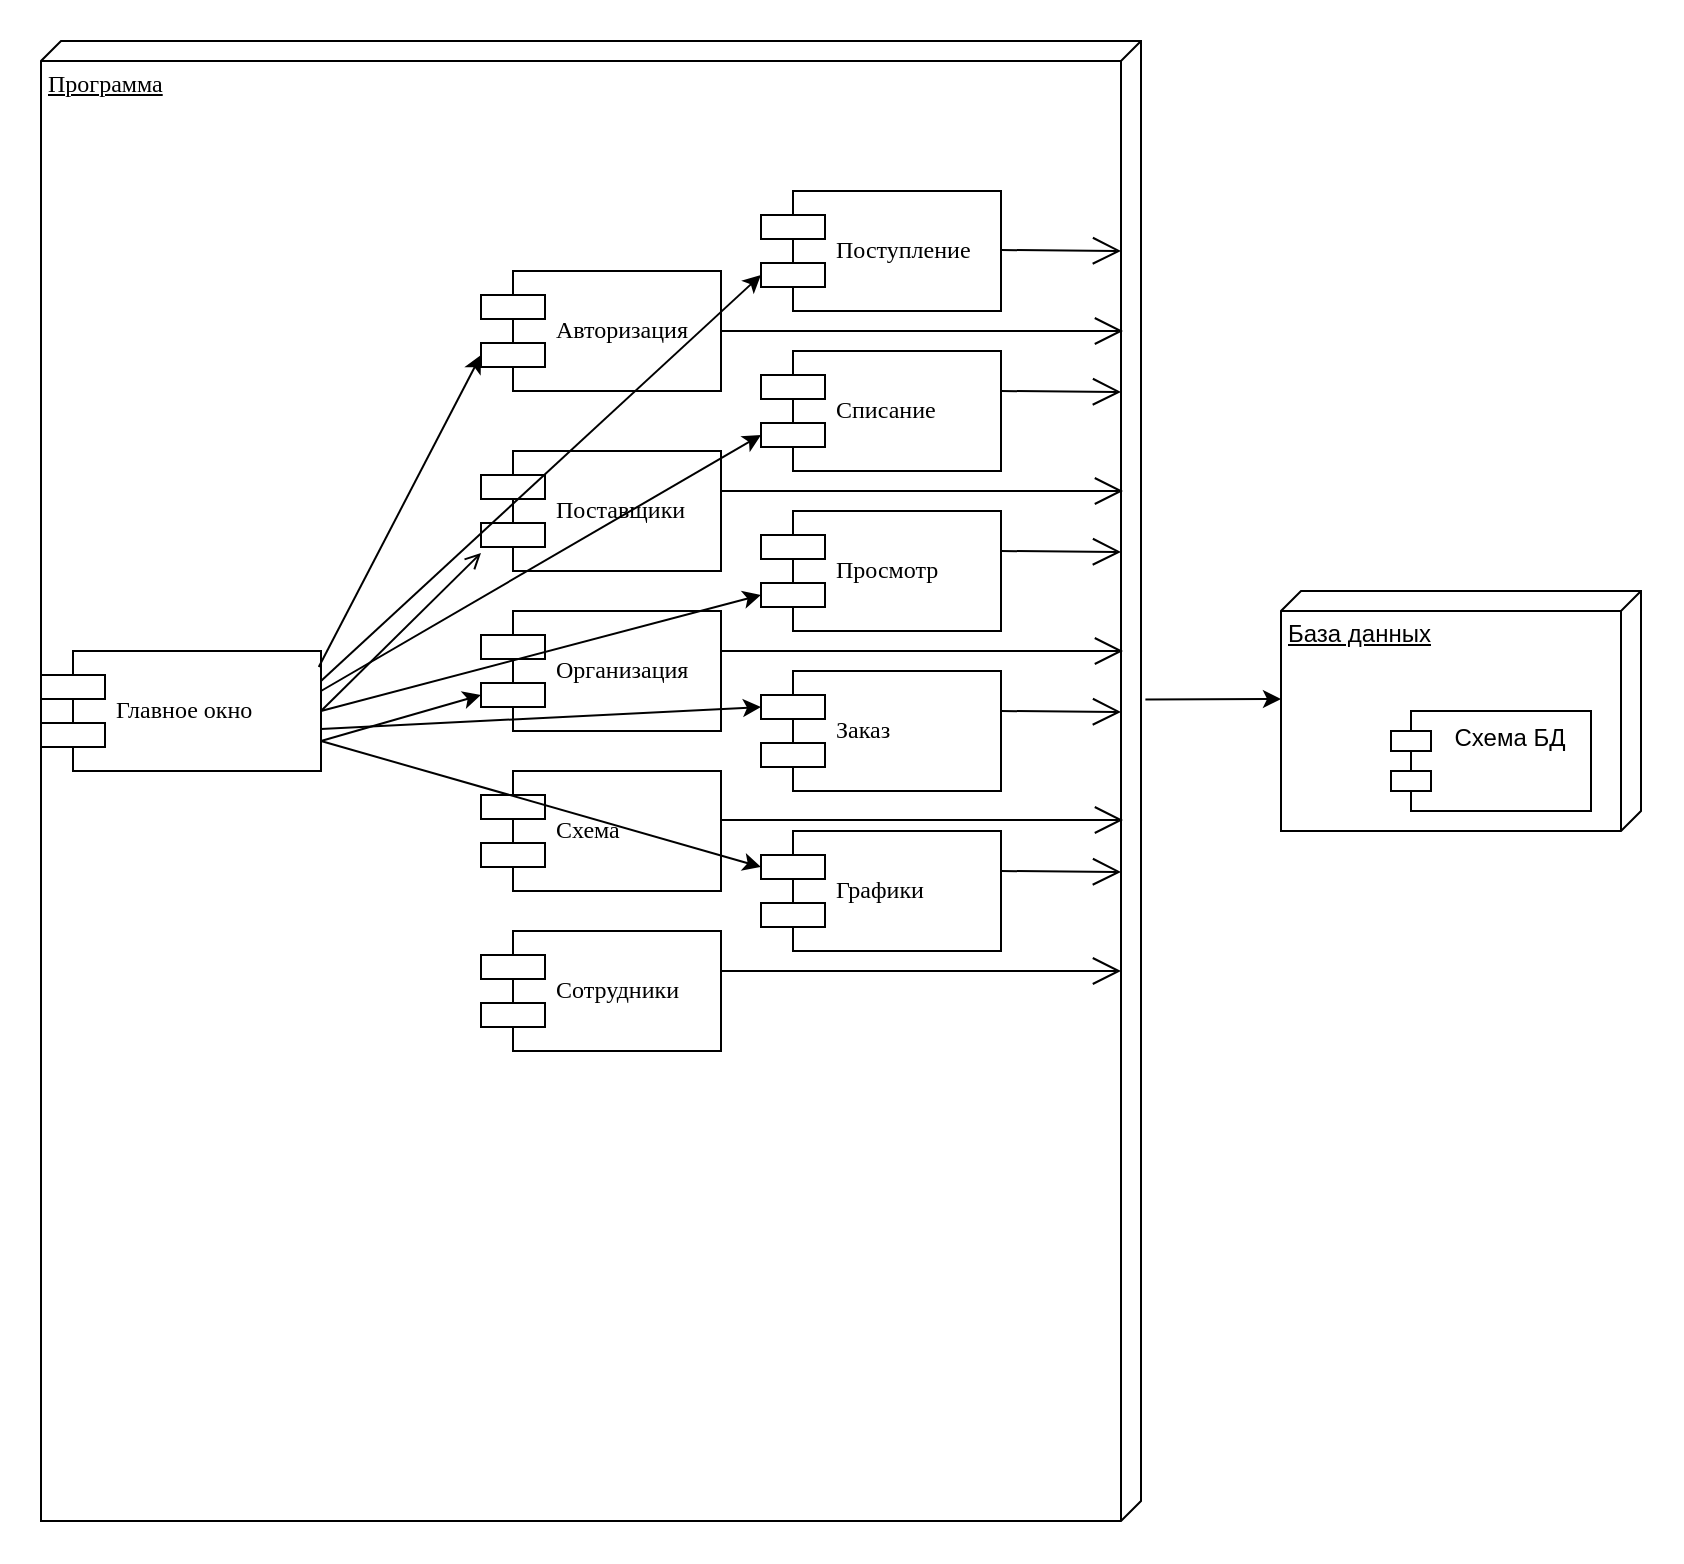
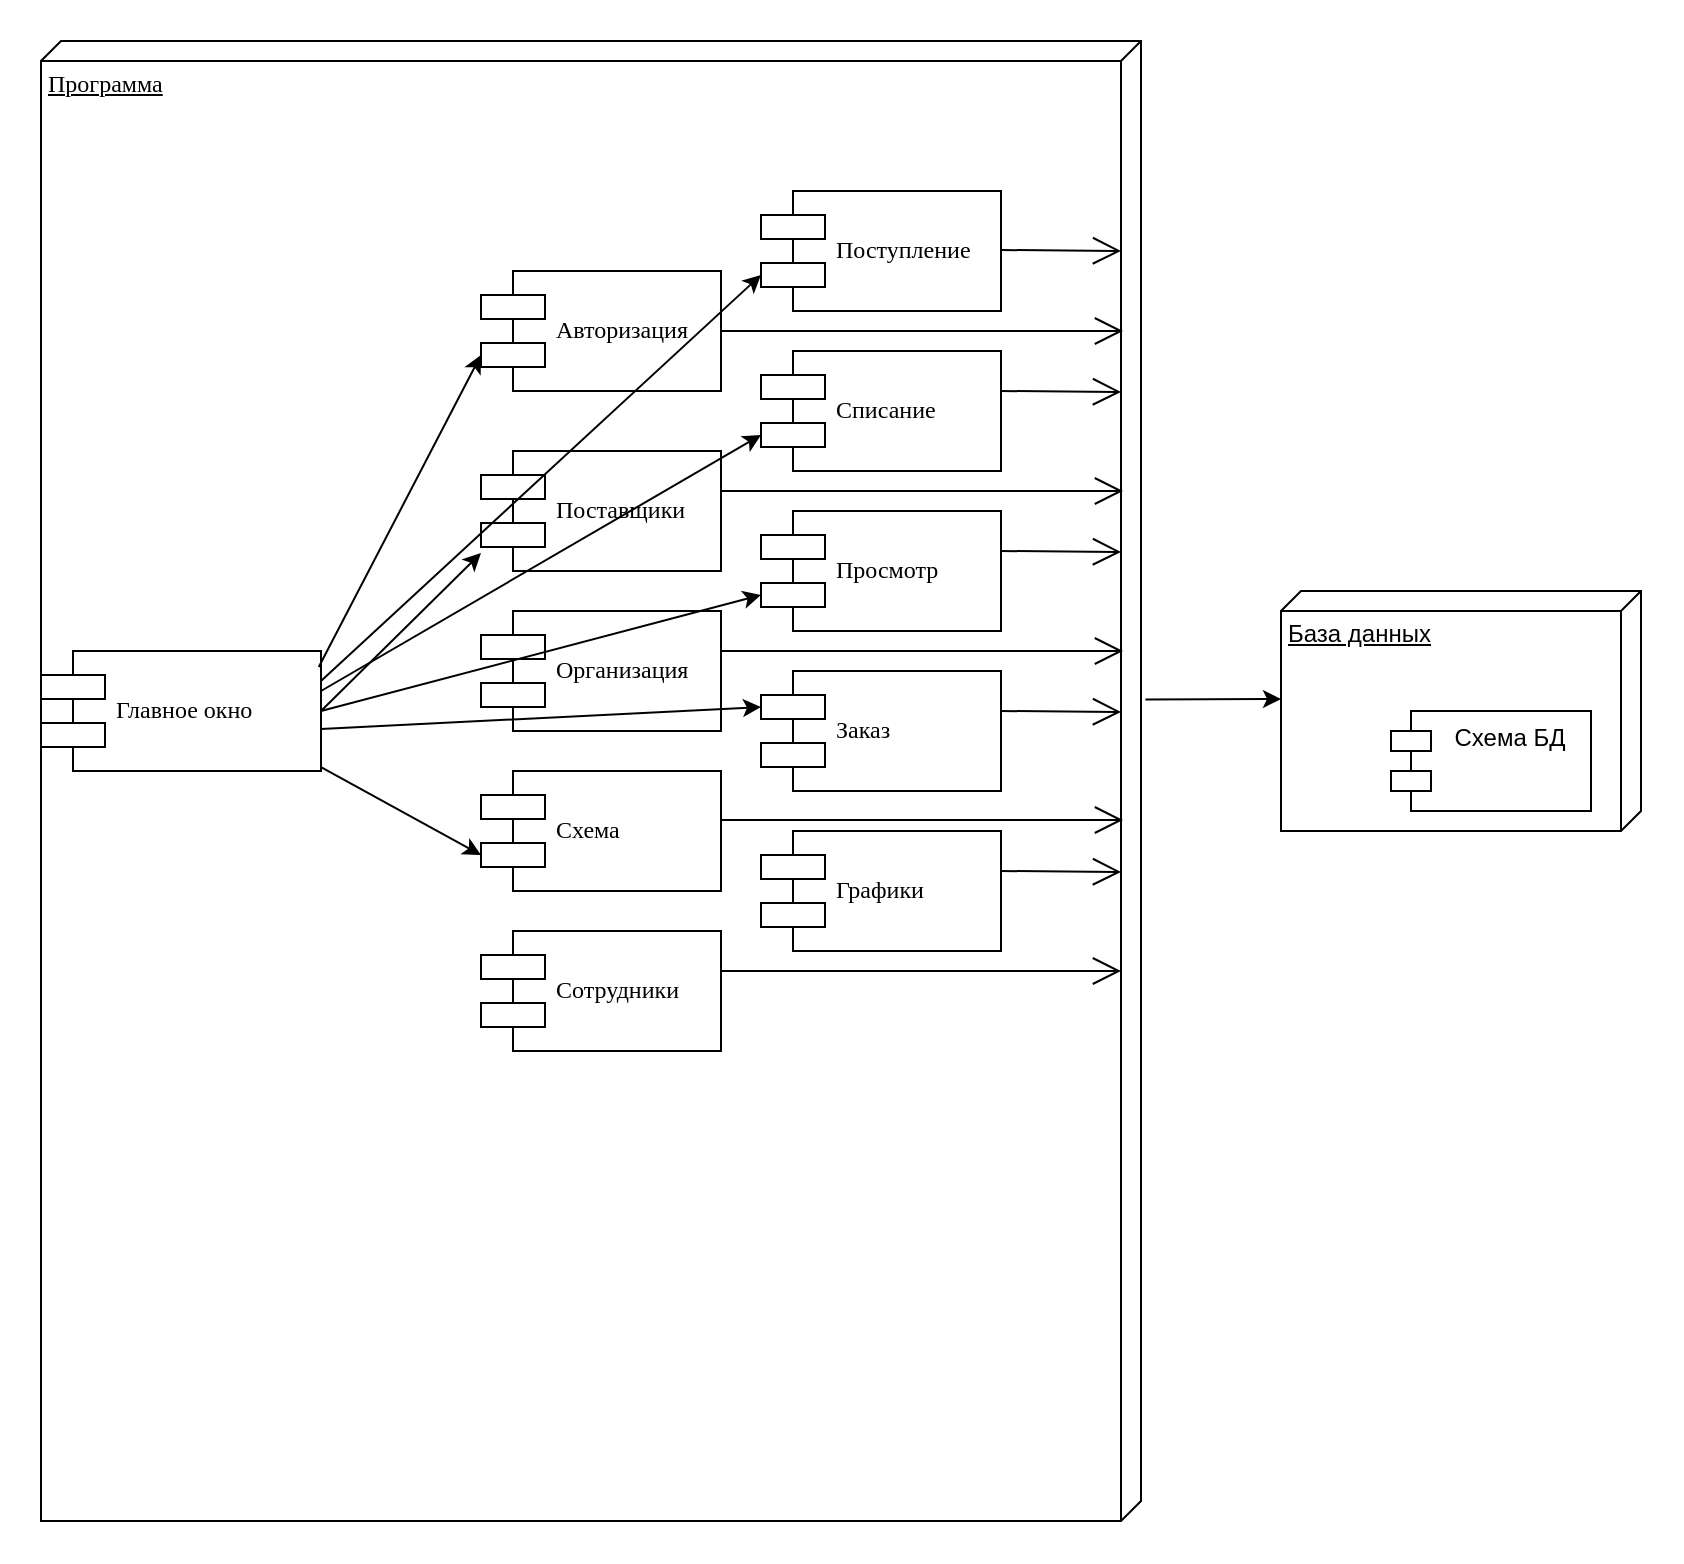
  <mxCell id="0" />
  <mxCell id="1" parent="0" />
  <mxCell id="2" value="Программа" style="verticalAlign=top;align=left;spacingTop=8;spacingLeft=2;spacingRight=12;shape=cube;size=10;direction=south;fontStyle=4;html=1;rounded=0;shadow=0;comic=0;labelBackgroundColor=none;strokeWidth=1;fontFamily=Verdana;fontSize=12" parent="1" vertex="1"><mxGeometry x="20" y="20" width="550" height="740" as="geometry" /></mxCell>
  <mxCell id="3" value="Главное окно" style="shape=component;align=left;spacingLeft=36;rounded=0;shadow=0;comic=0;labelBackgroundColor=none;strokeWidth=1;fontFamily=Verdana;fontSize=12;html=1;" parent="1" vertex="1"><mxGeometry x="20" y="325" width="140" height="60" as="geometry" /></mxCell>
  <mxCell id="4" value="Схема" style="shape=component;align=left;spacingLeft=36;rounded=0;shadow=0;comic=0;labelBackgroundColor=none;strokeWidth=1;fontFamily=Verdana;fontSize=12;html=1;" vertex="1" parent="1"><mxGeometry x="240" y="385" width="120" height="60" as="geometry" /></mxCell>
  <mxCell id="5" value="Организация" style="shape=component;align=left;spacingLeft=36;rounded=0;shadow=0;comic=0;labelBackgroundColor=none;strokeWidth=1;fontFamily=Verdana;fontSize=12;html=1;" vertex="1" parent="1"><mxGeometry x="240" y="305" width="120" height="60" as="geometry" /></mxCell>
  <mxCell id="6" value="Поставщики" style="shape=component;align=left;spacingLeft=36;rounded=0;shadow=0;comic=0;labelBackgroundColor=none;strokeWidth=1;fontFamily=Verdana;fontSize=12;html=1;" vertex="1" parent="1"><mxGeometry x="240" y="225" width="120" height="60" as="geometry" /></mxCell>
  <mxCell id="7" value="Авторизация" style="shape=component;align=left;spacingLeft=36;rounded=0;shadow=0;comic=0;labelBackgroundColor=none;strokeWidth=1;fontFamily=Verdana;fontSize=12;html=1;" vertex="1" parent="1"><mxGeometry x="240" y="135" width="120" height="60" as="geometry" /></mxCell>
  <mxCell id="8" value="Поступление" style="shape=component;align=left;spacingLeft=36;rounded=0;shadow=0;comic=0;labelBackgroundColor=none;strokeWidth=1;fontFamily=Verdana;fontSize=12;html=1;" vertex="1" parent="1"><mxGeometry x="380" y="95" width="120" height="60" as="geometry" /></mxCell>
  <mxCell id="9" value="Заказ" style="shape=component;align=left;spacingLeft=36;rounded=0;shadow=0;comic=0;labelBackgroundColor=none;strokeWidth=1;fontFamily=Verdana;fontSize=12;html=1;" vertex="1" parent="1"><mxGeometry x="380" y="335" width="120" height="60" as="geometry" /></mxCell>
  <mxCell id="10" value="Просмотр" style="shape=component;align=left;spacingLeft=36;rounded=0;shadow=0;comic=0;labelBackgroundColor=none;strokeWidth=1;fontFamily=Verdana;fontSize=12;html=1;" vertex="1" parent="1"><mxGeometry x="380" y="255" width="120" height="60" as="geometry" /></mxCell>
  <mxCell id="11" value="Списание" style="shape=component;align=left;spacingLeft=36;rounded=0;shadow=0;comic=0;labelBackgroundColor=none;strokeWidth=1;fontFamily=Verdana;fontSize=12;html=1;" vertex="1" parent="1"><mxGeometry x="380" y="175" width="120" height="60" as="geometry" /></mxCell>
  <mxCell id="12" value="Графики" style="shape=component;align=left;spacingLeft=36;rounded=0;shadow=0;comic=0;labelBackgroundColor=none;strokeWidth=1;fontFamily=Verdana;fontSize=12;html=1;" vertex="1" parent="1"><mxGeometry x="380" y="415" width="120" height="60" as="geometry" /></mxCell>
  <mxCell id="13" value="База данных" style="verticalAlign=top;align=left;spacingTop=8;spacingLeft=2;spacingRight=12;shape=cube;size=10;direction=south;fontStyle=4;html=1;whiteSpace=wrap;movable=1;resizable=1;rotatable=1;deletable=1;editable=1;locked=0;connectable=1;" vertex="1" parent="1"><mxGeometry x="640" y="295" width="180" height="120" as="geometry" /></mxCell>
  <mxCell id="14" value="Схема БД" style="shape=module;align=left;spacingLeft=20;align=center;verticalAlign=top;whiteSpace=wrap;html=1;movable=1;resizable=1;rotatable=1;deletable=1;editable=1;locked=0;connectable=1;" vertex="1" parent="1"><mxGeometry x="695" y="355" width="100" height="50" as="geometry" /></mxCell>
  <mxCell id="15" value="Сотрудники" style="shape=component;align=left;spacingLeft=36;rounded=0;shadow=0;comic=0;labelBackgroundColor=none;strokeWidth=1;fontFamily=Verdana;fontSize=12;html=1;" vertex="1" parent="1"><mxGeometry x="240" y="465" width="120" height="60" as="geometry" /></mxCell>
  <mxCell id="16" value="" style="endArrow=open;endFill=1;endSize=12;html=1;rounded=0;" edge="1" parent="1"><mxGeometry width="160" relative="1" as="geometry"><mxPoint x="360" y="485" as="sourcePoint" /><mxPoint x="560" y="485" as="targetPoint" /></mxGeometry></mxCell>
  <mxCell id="17" value="" style="endArrow=open;endFill=1;endSize=12;html=1;rounded=0;entryX=0.595;entryY=-0.002;entryDx=0;entryDy=0;entryPerimeter=0;" edge="1" parent="1"><mxGeometry width="160" relative="1" as="geometry"><mxPoint x="360" y="165" as="sourcePoint" /><mxPoint x="561" y="165" as="targetPoint" /></mxGeometry></mxCell>
  <mxCell id="18" value="" style="endArrow=open;endFill=1;endSize=12;html=1;rounded=0;entryX=0.595;entryY=-0.002;entryDx=0;entryDy=0;entryPerimeter=0;" edge="1" parent="1"><mxGeometry width="160" relative="1" as="geometry"><mxPoint x="360" y="245" as="sourcePoint" /><mxPoint x="561" y="245" as="targetPoint" /></mxGeometry></mxCell>
  <mxCell id="19" value="" style="endArrow=open;endFill=1;endSize=12;html=1;rounded=0;entryX=0.595;entryY=-0.002;entryDx=0;entryDy=0;entryPerimeter=0;" edge="1" parent="1"><mxGeometry width="160" relative="1" as="geometry"><mxPoint x="360" y="325" as="sourcePoint" /><mxPoint x="561" y="325" as="targetPoint" /></mxGeometry></mxCell>
  <mxCell id="20" value="" style="endArrow=open;endFill=1;endSize=12;html=1;rounded=0;entryX=0.595;entryY=-0.002;entryDx=0;entryDy=0;entryPerimeter=0;" edge="1" parent="1"><mxGeometry width="160" relative="1" as="geometry"><mxPoint x="360" y="409.5" as="sourcePoint" /><mxPoint x="561" y="409.5" as="targetPoint" /></mxGeometry></mxCell>
  <mxCell id="21" value="" style="endArrow=open;endFill=1;endSize=12;html=1;rounded=0;" edge="1" parent="1"><mxGeometry width="160" relative="1" as="geometry"><mxPoint x="500" y="124.5" as="sourcePoint" /><mxPoint x="560" y="125" as="targetPoint" /></mxGeometry></mxCell>
  <mxCell id="22" value="" style="endArrow=open;endFill=1;endSize=12;html=1;rounded=0;" edge="1" parent="1"><mxGeometry width="160" relative="1" as="geometry"><mxPoint x="500" y="195" as="sourcePoint" /><mxPoint x="560" y="195.5" as="targetPoint" /></mxGeometry></mxCell>
  <mxCell id="23" value="" style="endArrow=open;endFill=1;endSize=12;html=1;rounded=0;" edge="1" parent="1"><mxGeometry width="160" relative="1" as="geometry"><mxPoint x="500" y="275" as="sourcePoint" /><mxPoint x="560" y="275.5" as="targetPoint" /></mxGeometry></mxCell>
  <mxCell id="24" value="" style="endArrow=open;endFill=1;endSize=12;html=1;rounded=0;" edge="1" parent="1"><mxGeometry width="160" relative="1" as="geometry"><mxPoint x="500" y="355" as="sourcePoint" /><mxPoint x="560" y="355.5" as="targetPoint" /></mxGeometry></mxCell>
  <mxCell id="25" value="" style="endArrow=open;endFill=1;endSize=12;html=1;rounded=0;" edge="1" parent="1"><mxGeometry width="160" relative="1" as="geometry"><mxPoint x="500" y="435" as="sourcePoint" /><mxPoint x="560" y="435.5" as="targetPoint" /></mxGeometry></mxCell>
- <mxCell id="27" value="" style="endArrow=classic;html=1;rounded=0;entryX=0;entryY=0.7;entryDx=0;entryDy=0;exitX=1;exitY=0.75;exitDx=0;exitDy=0;" edge="1" parent="1" source="3" target="5"><mxGeometry width="50" height="50" relative="1" as="geometry"><mxPoint x="150" y="393" as="sourcePoint" /><mxPoint x="250" y="437" as="targetPoint" /></mxGeometry></mxCell>
- <mxCell id="28" value="" style="endArrow=open;html=1;rounded=0;exitX=1;exitY=0.5;exitDx=0;exitDy=0;entryX=0;entryY=0.85;entryDx=0;entryDy=0;entryPerimeter=0;" edge="1" parent="1" source="3" target="6"><mxGeometry width="50" height="50" relative="1" as="geometry"><mxPoint x="150" y="380" as="sourcePoint" /><mxPoint x="250" y="357" as="targetPoint" /></mxGeometry></mxCell>
+ <mxCell id="26" value="" style="endArrow=classic;html=1;rounded=0;entryX=0;entryY=0.7;entryDx=0;entryDy=0;exitX=1;exitY=0.967;exitDx=0;exitDy=0;exitPerimeter=0;" edge="1" parent="1" source="3" target="4"><mxGeometry width="50" height="50" relative="1" as="geometry"><mxPoint x="138" y="370" as="sourcePoint" /><mxPoint x="260" y="468" as="targetPoint" /></mxGeometry></mxCell>
+ <mxCell id="28" value="" style="endArrow=classic;html=1;rounded=0;exitX=1;exitY=0.5;exitDx=0;exitDy=0;entryX=0;entryY=0.85;entryDx=0;entryDy=0;entryPerimeter=0;" edge="1" parent="1" source="3" target="6"><mxGeometry width="50" height="50" relative="1" as="geometry"><mxPoint x="150" y="380" as="sourcePoint" /><mxPoint x="250" y="357" as="targetPoint" /></mxGeometry></mxCell>
  <mxCell id="29" value="" style="endArrow=classic;html=1;rounded=0;exitX=0.992;exitY=0.133;exitDx=0;exitDy=0;exitPerimeter=0;entryX=0;entryY=0.7;entryDx=0;entryDy=0;" edge="1" parent="1" source="3" target="7"><mxGeometry width="50" height="50" relative="1" as="geometry"><mxPoint x="130" y="255" as="sourcePoint" /><mxPoint x="230" y="167" as="targetPoint" /></mxGeometry></mxCell>
  <mxCell id="30" value="" style="endArrow=classic;html=1;rounded=0;exitX=1;exitY=0.25;exitDx=0;exitDy=0;entryX=0;entryY=0.7;entryDx=0;entryDy=0;" edge="1" parent="1" source="3" target="8"><mxGeometry width="50" height="50" relative="1" as="geometry"><mxPoint x="149" y="343" as="sourcePoint" /><mxPoint x="250" y="187" as="targetPoint" /></mxGeometry></mxCell>
  <mxCell id="31" value="" style="endArrow=classic;html=1;rounded=0;entryX=0;entryY=0.7;entryDx=0;entryDy=0;" edge="1" parent="1" target="11"><mxGeometry width="50" height="50" relative="1" as="geometry"><mxPoint x="160" y="345" as="sourcePoint" /><mxPoint x="262" y="295" as="targetPoint" /></mxGeometry></mxCell>
  <mxCell id="32" value="" style="endArrow=classic;html=1;rounded=0;exitX=1;exitY=0.5;exitDx=0;exitDy=0;entryX=0;entryY=0.7;entryDx=0;entryDy=0;" edge="1" parent="1" source="3" target="10"><mxGeometry width="50" height="50" relative="1" as="geometry"><mxPoint x="150" y="350" as="sourcePoint" /><mxPoint x="390" y="147" as="targetPoint" /></mxGeometry></mxCell>
  <mxCell id="33" value="" style="endArrow=classic;html=1;rounded=0;entryX=0;entryY=0.3;entryDx=0;entryDy=0;exitX=1;exitY=0.65;exitDx=0;exitDy=0;exitPerimeter=0;" edge="1" parent="1" source="3" target="9"><mxGeometry width="50" height="50" relative="1" as="geometry"><mxPoint x="140" y="355" as="sourcePoint" /><mxPoint x="390" y="307" as="targetPoint" /></mxGeometry></mxCell>
- <mxCell id="34" value="" style="endArrow=classic;html=1;rounded=0;entryX=0;entryY=0.3;entryDx=0;entryDy=0;exitX=1;exitY=0.75;exitDx=0;exitDy=0;" edge="1" parent="1" source="3" target="12"><mxGeometry width="50" height="50" relative="1" as="geometry"><mxPoint x="150" y="365" as="sourcePoint" /><mxPoint x="390" y="363" as="targetPoint" /></mxGeometry></mxCell>
  <mxCell id="35" value="" style="endArrow=classic;html=1;rounded=0;entryX=0.45;entryY=1;entryDx=0;entryDy=0;entryPerimeter=0;exitX=0.445;exitY=-0.004;exitDx=0;exitDy=0;exitPerimeter=0;" edge="1" parent="1" source="2" target="13"><mxGeometry width="50" height="50" relative="1" as="geometry"><mxPoint x="410" y="495" as="sourcePoint" /><mxPoint x="460" y="445" as="targetPoint" /></mxGeometry></mxCell>
